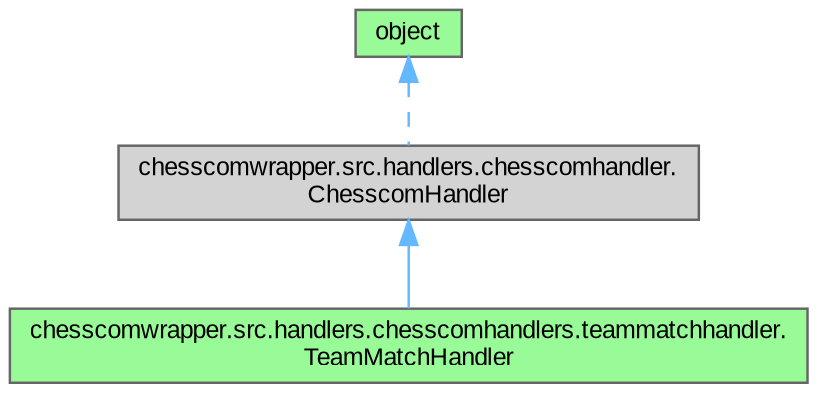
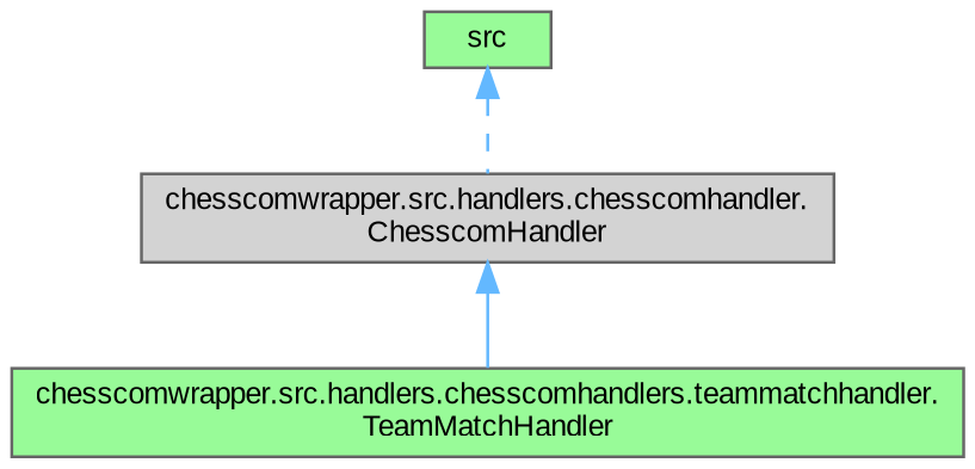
  digraph {
    fontname="Liberation Sans"
    node [color=gray40 fillcolor=palegreen fontname="Liberation Sans" fontsize=10 shape=box style=filled]
    edge [color=steelblue1 dir=back fontname="Liberation Sans" fontsize=10 labelfontname=Helvetica labelfontsize=10]
    n1 [fontcolor=black height=0.2 label="chesscomwrapper.src.handlers.chesscomhandlers.teammatchhandler.\lTeamMatchHandler" width=0.4]
    n2 [fillcolor=lightgrey height=0.2 label="chesscomwrapper.src.handlers.chesscomhandler.\lChesscomHandler" width=0.4]
-   n3 [height=0.2 label=object width=0.4]
+   n3 [height=0.2 label=src width=0.4]
    n2 -> n1 [style=solid]
    n3 -> n2 [style=dashed]
  }
